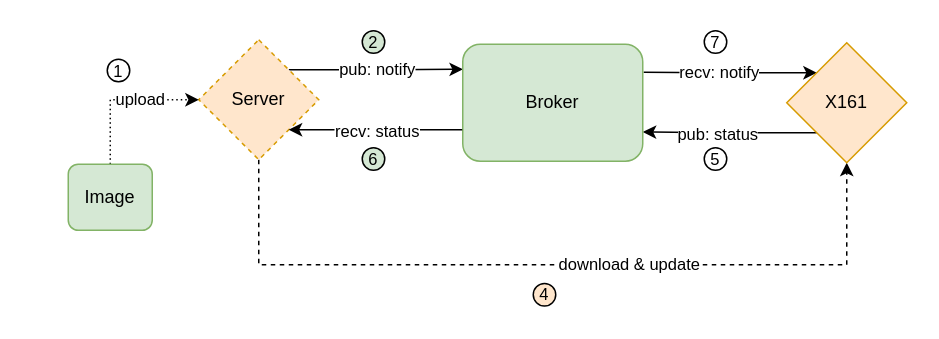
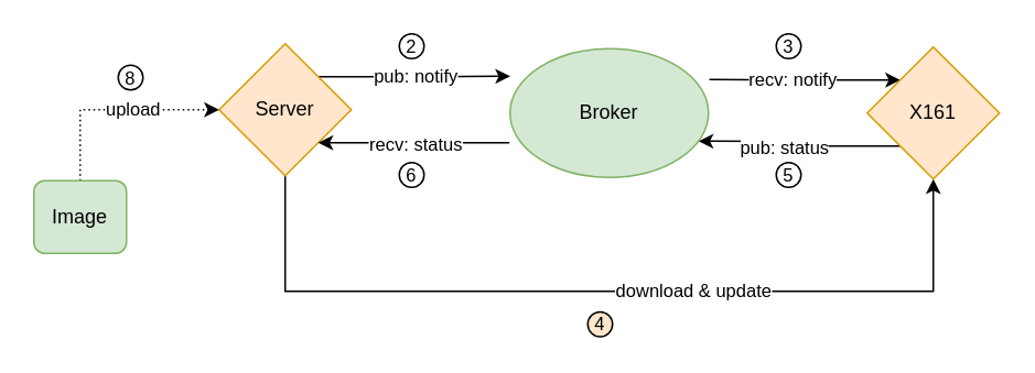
  <mxCell id="0" />
  <mxCell id="1" parent="0" />
- <mxCell id="2" value="&lt;font style=&quot;font-size: 11px;&quot;&gt;2&lt;/font&gt;" style="ellipse;whiteSpace=wrap;html=1;aspect=fixed;labelBackgroundColor=none;fontSize=11;fontColor=#000000;strokeColor=#000000;fillColor=#d5e8d4;" parent="1" vertex="1"><mxGeometry x="241" y="20" width="15" height="15" as="geometry" /></mxCell>
+ <mxCell id="2" value="&lt;font style=&quot;font-size: 11px;&quot;&gt;2&lt;/font&gt;" style="ellipse;whiteSpace=wrap;html=1;aspect=fixed;labelBackgroundColor=none;fontSize=11;fontColor=#000000;strokeColor=#000000;" parent="1" vertex="1"><mxGeometry x="241" y="20" width="15" height="15" as="geometry" /></mxCell>
  <mxCell id="3" style="edgeStyle=orthogonalEdgeStyle;rounded=0;orthogonalLoop=1;jettySize=auto;html=1;entryX=0.001;entryY=0.214;entryDx=0;entryDy=0;exitX=1;exitY=0;exitDx=0;exitDy=0;entryPerimeter=0;strokeColor=#000000;" edge="1" parent="1" source="7" target="13"><mxGeometry relative="1" as="geometry" /></mxCell>
  <mxCell id="4" value="pub: notify" style="edgeLabel;html=1;align=center;verticalAlign=middle;resizable=0;points=[];" vertex="1" connectable="0" parent="3"><mxGeometry x="-0.093" y="-1" relative="1" as="geometry"><mxPoint x="5" y="-2" as="offset" /></mxGeometry></mxCell>
- <mxCell id="5" style="edgeStyle=orthogonalEdgeStyle;rounded=0;orthogonalLoop=1;jettySize=auto;html=1;entryX=0.5;entryY=1;entryDx=0;entryDy=0;strokeColor=#000000;startArrow=none;startFill=0;endArrow=classic;endFill=1;dashed=1;" edge="1" parent="1" source="7" target="12"><mxGeometry relative="1" as="geometry"><Array as="points"><mxPoint x="172" y="176" /><mxPoint x="564" y="176" /></Array></mxGeometry></mxCell>
+ <mxCell id="5" style="edgeStyle=orthogonalEdgeStyle;rounded=0;orthogonalLoop=1;jettySize=auto;html=1;entryX=0.5;entryY=1;entryDx=0;entryDy=0;strokeColor=#000000;startArrow=none;startFill=0;endArrow=classic;endFill=1;" edge="1" parent="1" source="7" target="12"><mxGeometry relative="1" as="geometry"><Array as="points"><mxPoint x="172" y="176" /><mxPoint x="564" y="176" /></Array></mxGeometry></mxCell>
  <mxCell id="6" value="download &amp;amp; update" style="edgeLabel;html=1;align=center;verticalAlign=middle;resizable=0;points=[];" vertex="1" connectable="0" parent="5"><mxGeometry x="0.191" y="-1" relative="1" as="geometry"><mxPoint y="-2" as="offset" /></mxGeometry></mxCell>
- <mxCell id="7" value="Server" style="rhombus;whiteSpace=wrap;html=1;fillColor=#ffe6cc;strokeColor=#d79b00;dashed=1;" vertex="1" parent="1"><mxGeometry x="132" y="26" width="80" height="80" as="geometry" /></mxCell>
+ <mxCell id="7" value="Server" style="rhombus;whiteSpace=wrap;html=1;fillColor=#ffe6cc;strokeColor=#d79b00;" vertex="1" parent="1"><mxGeometry x="132" y="26" width="80" height="80" as="geometry" /></mxCell>
  <mxCell id="8" style="edgeStyle=orthogonalEdgeStyle;rounded=0;orthogonalLoop=1;jettySize=auto;html=1;strokeColor=#000000;startArrow=classic;startFill=1;endArrow=none;endFill=0;exitX=0;exitY=0;exitDx=0;exitDy=0;entryX=1.005;entryY=0.239;entryDx=0;entryDy=0;entryPerimeter=0;" edge="1" parent="1" source="12" target="13"><mxGeometry relative="1" as="geometry"><mxPoint x="532" y="48" as="sourcePoint" /><mxPoint x="445" y="48" as="targetPoint" /></mxGeometry></mxCell>
  <mxCell id="9" value="recv: notify" style="edgeLabel;html=1;align=center;verticalAlign=middle;resizable=0;points=[];" vertex="1" connectable="0" parent="8"><mxGeometry x="-0.001" relative="1" as="geometry"><mxPoint x="-8" y="-1" as="offset" /></mxGeometry></mxCell>
  <mxCell id="10" style="edgeStyle=orthogonalEdgeStyle;rounded=0;orthogonalLoop=1;jettySize=auto;html=1;entryX=1;entryY=0.75;entryDx=0;entryDy=0;strokeColor=#000000;startArrow=none;startFill=0;endArrow=classic;endFill=1;exitX=0;exitY=1;exitDx=0;exitDy=0;" edge="1" parent="1" source="12" target="13"><mxGeometry relative="1" as="geometry" /></mxCell>
  <mxCell id="11" value="pub: status" style="edgeLabel;html=1;align=center;verticalAlign=middle;resizable=0;points=[];" vertex="1" connectable="0" parent="10"><mxGeometry x="-0.023" relative="1" as="geometry"><mxPoint x="-10" as="offset" /></mxGeometry></mxCell>
  <mxCell id="12" value="X161" style="rhombus;whiteSpace=wrap;html=1;fillColor=#ffe6cc;strokeColor=#d79b00;" vertex="1" parent="1"><mxGeometry x="524" y="28" width="80" height="80" as="geometry" /></mxCell>
- <mxCell id="13" value="Broker" style="rounded=1;whiteSpace=wrap;html=1;fillColor=#d5e8d4;strokeColor=#82b366;" vertex="1" parent="1"><mxGeometry x="308" y="29" width="120" height="78" as="geometry" /></mxCell>
+ <mxCell id="13" value="Broker" style="ellipse;whiteSpace=wrap;html=1;fillColor=#d5e8d4;strokeColor=#82b366;" vertex="1" parent="1"><mxGeometry x="308" y="29" width="120" height="78" as="geometry" /></mxCell>
  <mxCell id="14" style="edgeStyle=orthogonalEdgeStyle;rounded=0;orthogonalLoop=1;jettySize=auto;html=1;exitX=1;exitY=1;exitDx=0;exitDy=0;strokeColor=#000000;entryX=-0.003;entryY=0.73;entryDx=0;entryDy=0;entryPerimeter=0;startArrow=classic;startFill=1;endArrow=none;endFill=0;" edge="1" parent="1" source="7" target="13"><mxGeometry relative="1" as="geometry"><mxPoint x="197" y="56" as="sourcePoint" /><mxPoint x="300" y="87" as="targetPoint" /></mxGeometry></mxCell>
  <mxCell id="15" value="recv: status" style="edgeLabel;html=1;align=center;verticalAlign=middle;resizable=0;points=[];" vertex="1" connectable="0" parent="14"><mxGeometry x="-0.342" relative="1" as="geometry"><mxPoint x="20" as="offset" /></mxGeometry></mxCell>
  <mxCell id="16" style="edgeStyle=orthogonalEdgeStyle;rounded=0;orthogonalLoop=1;jettySize=auto;html=1;entryX=0;entryY=0.5;entryDx=0;entryDy=0;strokeColor=#000000;startArrow=none;startFill=0;endArrow=classic;endFill=1;exitX=0.5;exitY=0;exitDx=0;exitDy=0;dashed=1;dashPattern=1 2;strokeWidth=1;" edge="1" parent="1" source="18" target="7"><mxGeometry relative="1" as="geometry" /></mxCell>
  <mxCell id="17" value="upload" style="edgeLabel;html=1;align=center;verticalAlign=middle;resizable=0;points=[];" vertex="1" connectable="0" parent="16"><mxGeometry x="-0.017" y="-2" relative="1" as="geometry"><mxPoint x="12" y="-3" as="offset" /></mxGeometry></mxCell>
- <mxCell id="18" value="Image" style="rounded=1;whiteSpace=wrap;html=1;fillColor=#d5e8d4;strokeColor=#82b366;" vertex="1" parent="1"><mxGeometry x="45" y="109" width="56" height="44" as="geometry" /></mxCell>
- <mxCell id="19" value="&lt;font style=&quot;font-size: 11px;&quot;&gt;7&lt;/font&gt;" style="ellipse;whiteSpace=wrap;html=1;aspect=fixed;labelBackgroundColor=none;fontSize=11;" vertex="1" parent="1"><mxGeometry x="469" y="20" width="15" height="15" as="geometry" /></mxCell>
- <mxCell id="20" value="&lt;font style=&quot;font-size: 11px;&quot;&gt;6&lt;/font&gt;" style="ellipse;whiteSpace=wrap;html=1;aspect=fixed;labelBackgroundColor=none;fontSize=11;fontColor=#000000;strokeColor=#000000;fillColor=#d5e8d4;" vertex="1" parent="1"><mxGeometry x="241" y="98" width="15" height="15" as="geometry" /></mxCell>
+ <mxCell id="18" value="Image" style="rounded=1;whiteSpace=wrap;html=1;fillColor=#d5e8d4;strokeColor=#82b366;" vertex="1" parent="1"><mxGeometry x="20" y="109" width="56" height="44" as="geometry" /></mxCell>
+ <mxCell id="19" value="&lt;font style=&quot;font-size: 11px;&quot;&gt;3&lt;/font&gt;" style="ellipse;whiteSpace=wrap;html=1;aspect=fixed;labelBackgroundColor=none;fontSize=11;" vertex="1" parent="1"><mxGeometry x="469" y="20" width="15" height="15" as="geometry" /></mxCell>
+ <mxCell id="20" value="&lt;font style=&quot;font-size: 11px;&quot;&gt;6&lt;/font&gt;" style="ellipse;whiteSpace=wrap;html=1;aspect=fixed;labelBackgroundColor=none;fontSize=11;fontColor=#000000;strokeColor=#000000;" vertex="1" parent="1"><mxGeometry x="241" y="98" width="15" height="15" as="geometry" /></mxCell>
  <mxCell id="21" value="&lt;font style=&quot;font-size: 11px;&quot;&gt;5&lt;/font&gt;" style="ellipse;whiteSpace=wrap;html=1;aspect=fixed;labelBackgroundColor=none;fontSize=11;" vertex="1" parent="1"><mxGeometry x="469" y="98" width="15" height="15" as="geometry" /></mxCell>
  <mxCell id="22" value="&lt;font style=&quot;font-size: 11px;&quot;&gt;4&lt;/font&gt;" style="ellipse;whiteSpace=wrap;html=1;aspect=fixed;labelBackgroundColor=none;fontSize=11;fontColor=#000000;strokeColor=#000000;fillColor=#ffe6cc;" vertex="1" parent="1"><mxGeometry x="355" y="188.5" width="15" height="15" as="geometry" /></mxCell>
- <mxCell id="23" value="&lt;font style=&quot;font-size: 11px;&quot;&gt;1&lt;/font&gt;" style="ellipse;whiteSpace=wrap;html=1;aspect=fixed;labelBackgroundColor=none;fontSize=11;fontColor=#000000;strokeColor=#000000;" vertex="1" parent="1"><mxGeometry x="71" y="39" width="15" height="15" as="geometry" /></mxCell>
+ <mxCell id="23" value="&lt;font style=&quot;font-size: 11px;&quot;&gt;8&lt;/font&gt;" style="ellipse;whiteSpace=wrap;html=1;aspect=fixed;labelBackgroundColor=none;fontSize=11;fontColor=#000000;strokeColor=#000000;" vertex="1" parent="1"><mxGeometry x="71" y="39" width="15" height="15" as="geometry" /></mxCell>
